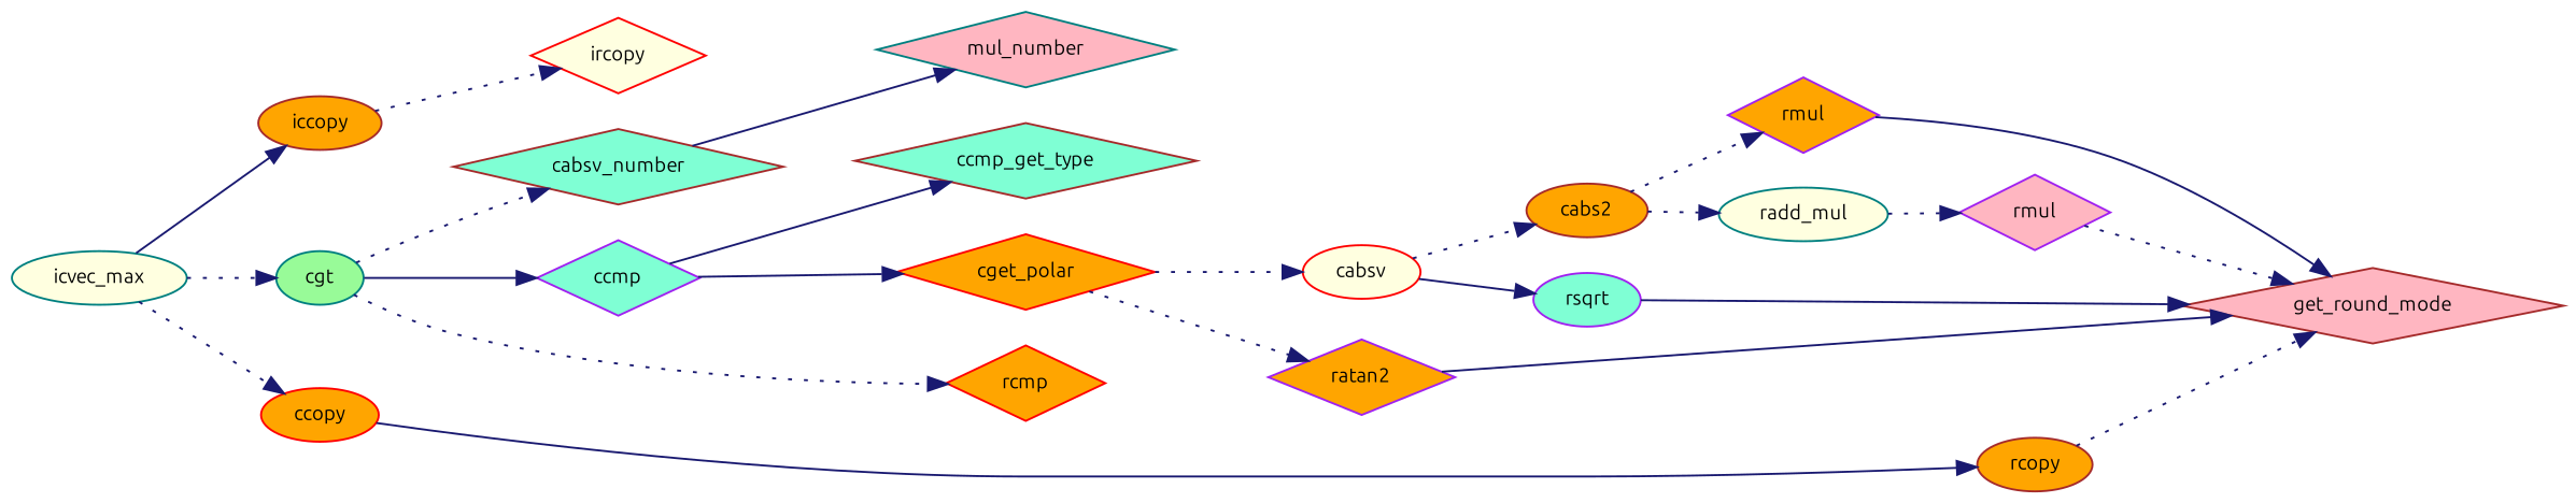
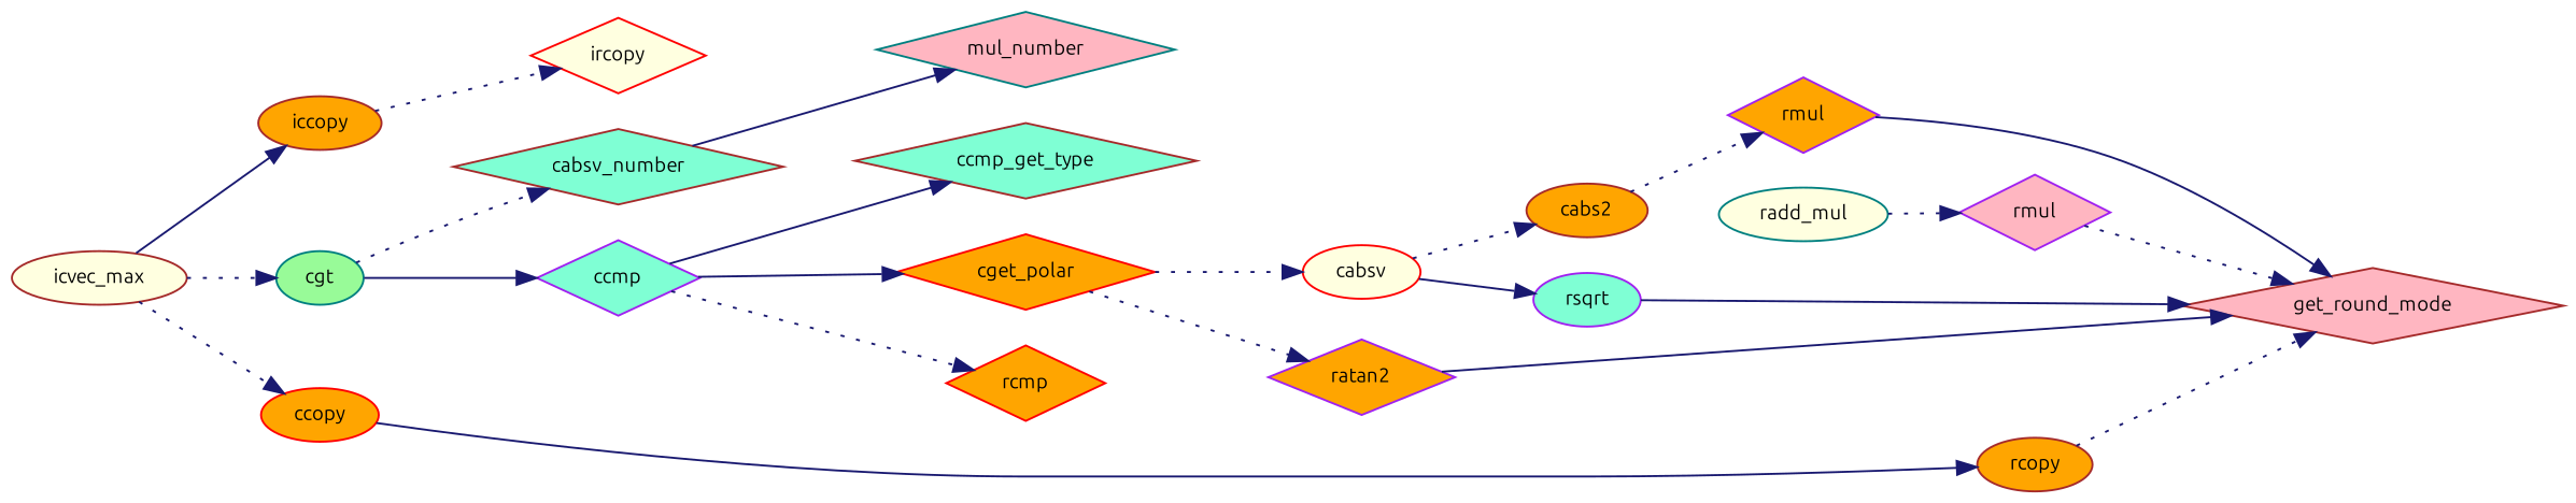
  digraph {
    fontname=Ubuntu
    rankdir=LR
    node [color=brown fillcolor=orange fontname=Ubuntu fontsize=10 shape=diamond style=filled]
    edge [color=midnightblue fontname=Ubuntu fontsize=10 labelfontname=Helvetica labelfontsize=10 style=dotted]
-   n1 [color=teal fillcolor=lightyellow fontcolor=black height=0.2 label=icvec_max shape=ellipse width=0.4]
+   n1 [fillcolor=lightyellow fontcolor=black height=0.2 label=icvec_max shape=ellipse width=0.4]
    n2 [height=0.2 label=iccopy shape=ellipse width=0.4]
    n3 [color=teal fillcolor=palegreen height=0.2 label=cgt shape=ellipse width=0.4]
    n4 [color=red height=0.2 label=ccopy shape=ellipse width=0.4]
    n5 [color=red fillcolor=lightyellow height=0.2 label=ircopy width=0.4]
    n6 [fillcolor=aquamarine height=0.2 label=cabsv_number width=0.4]
    n7 [color=purple fillcolor=aquamarine height=0.2 label=ccmp width=0.4]
    n8 [height=0.2 label=rcopy shape=ellipse width=0.4]
    n9 [color=teal fillcolor=lightpink height=0.2 label=mul_number width=0.4]
    n10 [fillcolor=aquamarine height=0.2 label=ccmp_get_type width=0.4]
    n11 [color=red height=0.2 label=cget_polar width=0.4]
    n12 [color=red height=0.2 label=rcmp width=0.4]
    n13 [color=red fillcolor=lightyellow height=0.2 label=cabsv shape=ellipse width=0.4]
    n14 [color=purple height=0.2 label=ratan2 width=0.4]
    n15 [height=0.2 label=cabs2 shape=ellipse width=0.4]
    n16 [color=purple fillcolor=aquamarine height=0.2 label=rsqrt shape=ellipse width=0.4]
    n17 [fillcolor=lightpink height=0.2 label=get_round_mode width=0.4]
    n18 [color=purple height=0.2 label=rmul width=0.4]
    n19 [color=teal fillcolor=lightyellow height=0.2 label=radd_mul shape=ellipse width=0.4]
    n20 [color=purple fillcolor=lightpink height=0.2 label=rmul width=0.4]
    n1 -> n2 [style=solid]
    n1 -> n3
    n1 -> n4
    n2 -> n5
    n3 -> n6
    n3 -> n7 [style=solid]
    n4 -> n8 [style=solid]
    n6 -> n9 [style=solid]
    n7 -> n10 [style=solid]
    n7 -> n11 [style=solid]
-   n3 -> n12
+   n7 -> n12
    n8 -> n17
    n11 -> n13
    n11 -> n14
    n13 -> n15
    n13 -> n16 [style=solid]
    n14 -> n17 [style=solid]
    n15 -> n18
-   n15 -> n19
    n16 -> n17 [style=solid]
    n18 -> n17 [style=solid]
    n19 -> n20
    n20 -> n17
  }
